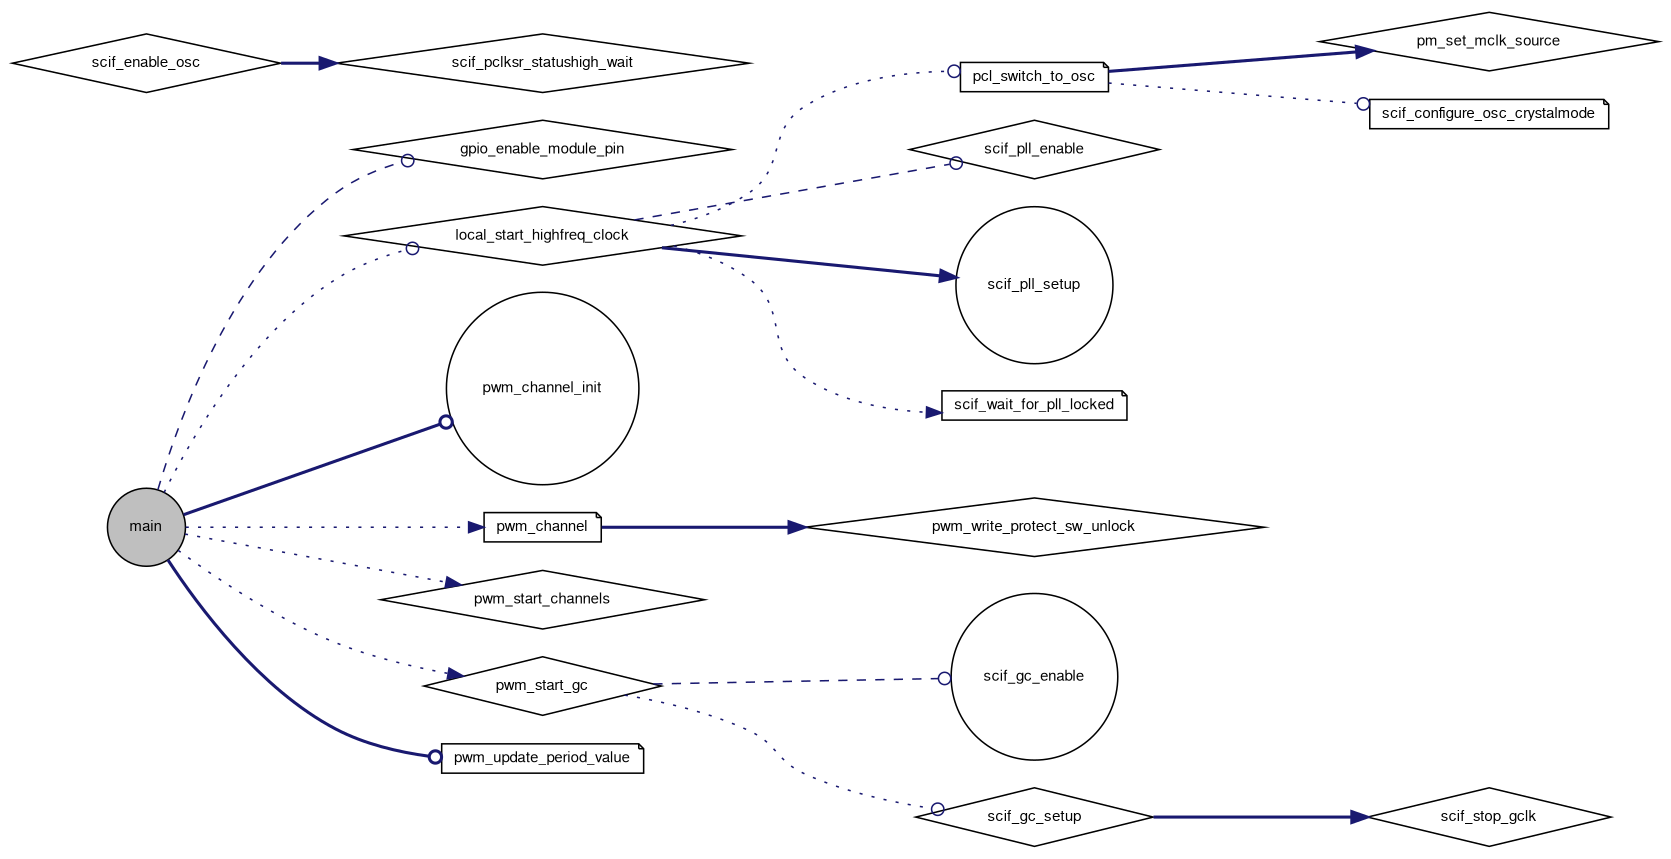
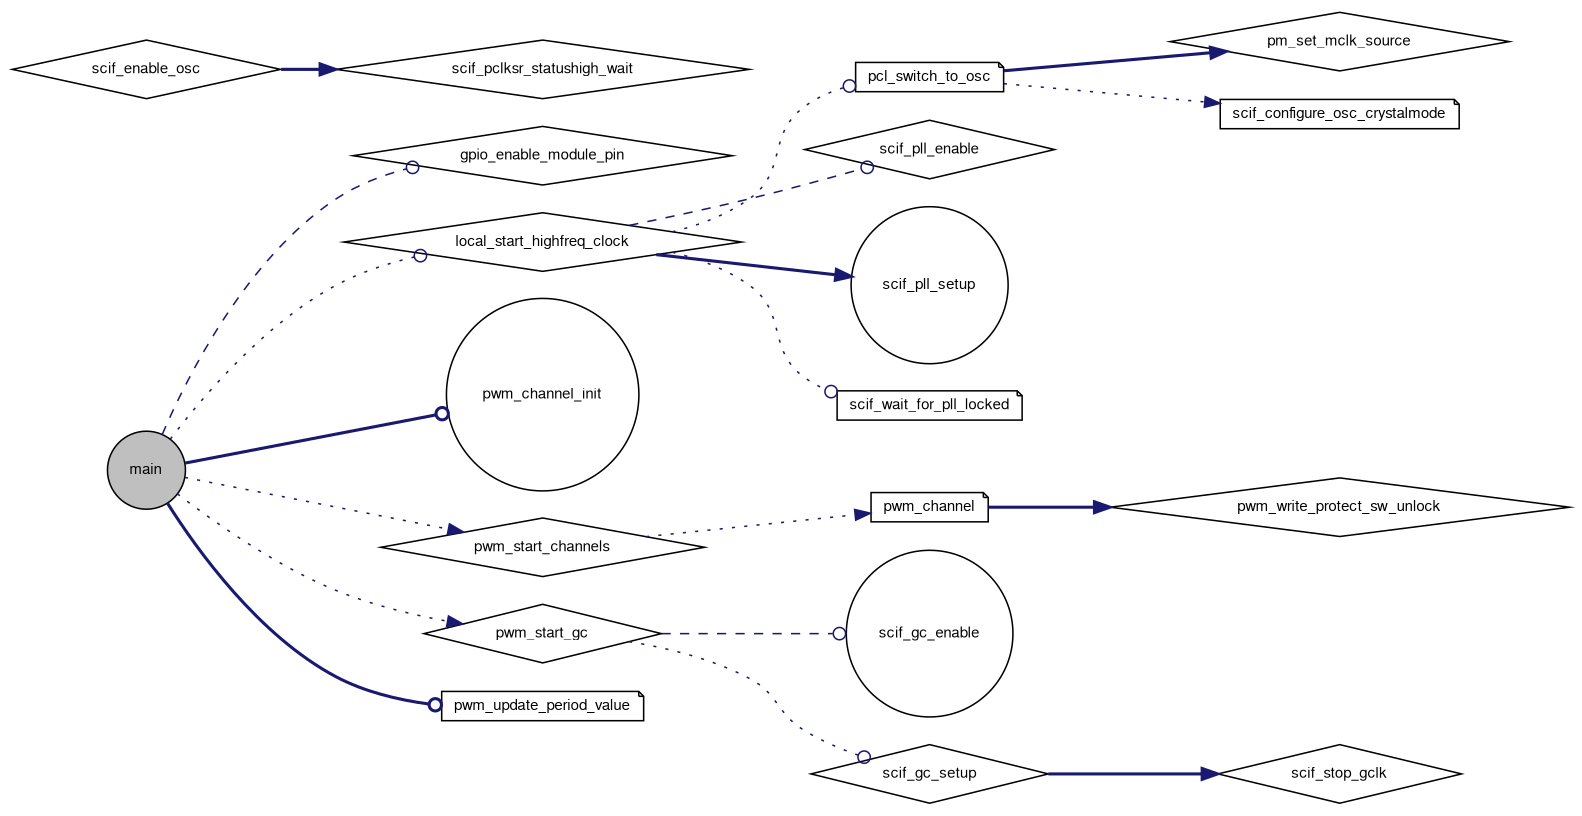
  digraph {
    rankdir=LR
    node [color=black fillcolor=white fontname=FreeSans fontsize=10 shape=diamond style=filled]
    edge [arrowhead=odot color=midnightblue fontname=FreeSans fontsize=10 labelfontname=FreeSans labelfontsize=10 style=dotted]
    n1 [fillcolor=grey75 fontcolor=black height=0.2 label=main shape=circle width=0.4]
    n2 [height=0.2 label=gpio_enable_module_pin width=0.4]
    n3 [height=0.2 label=local_start_highfreq_clock width=0.4]
    n4 [height=0.2 label=pwm_channel_init shape=circle width=0.4]
    n5 [height=0.2 label=pwm_channel shape=note width=0.4]
    n6 [height=0.2 label=pwm_start_channels width=0.4]
    n7 [height=0.2 label=pwm_start_gc width=0.4]
    n8 [height=0.2 label=pwm_update_period_value shape=note width=0.4]
    n9 [height=0.2 label=pcl_switch_to_osc shape=note width=0.4]
    n10 [height=0.2 label=scif_pll_enable width=0.4]
    n11 [height=0.2 label=scif_pll_setup shape=circle width=0.4]
    n12 [height=0.2 label=scif_wait_for_pll_locked shape=note width=0.4]
    n13 [height=0.2 label=pwm_write_protect_sw_unlock width=0.4]
    n14 [height=0.2 label=scif_gc_enable shape=circle width=0.4]
    n15 [height=0.2 label=scif_gc_setup width=0.4]
    n16 [height=0.2 label=pm_set_mclk_source width=0.4]
    n17 [height=0.2 label=scif_configure_osc_crystalmode shape=note width=0.4]
    n18 [height=0.2 label=scif_enable_osc width=0.4]
    n19 [height=0.2 label=scif_pclksr_statushigh_wait width=0.4]
    n20 [height=0.2 label=scif_stop_gclk width=0.4]
    n1 -> n2 [style=dashed]
    n1 -> n3
    n1 -> n4 [style=bold]
-   n1 -> n5 [arrowhead=normal]
+   n6 -> n5 [arrowhead=normal]
    n1 -> n6 [arrowhead=normal]
    n1 -> n7 [arrowhead=normal]
    n1 -> n8 [style=bold]
    n3 -> n9
    n3 -> n10 [style=dashed]
    n3 -> n11 [arrowhead=normal style=bold]
-   n3 -> n12 [arrowhead=normal]
+   n3 -> n12
    n5 -> n13 [arrowhead=normal style=bold]
    n7 -> n14 [style=dashed]
    n7 -> n15
    n9 -> n16 [arrowhead=normal style=bold]
-   n9 -> n17
+   n9 -> n17 [arrowhead=normal]
    n15 -> n20 [arrowhead=normal style=bold]
    n18 -> n19 [arrowhead=normal style=bold]
  }
